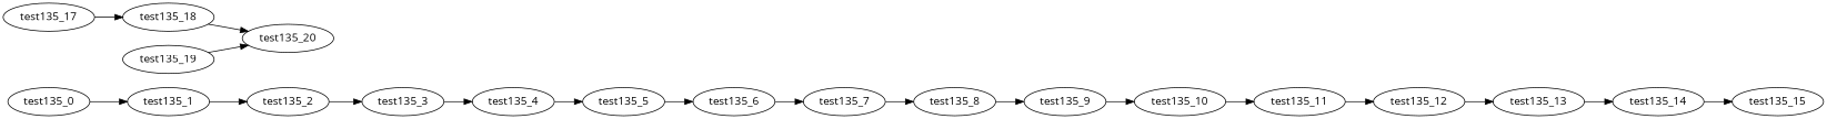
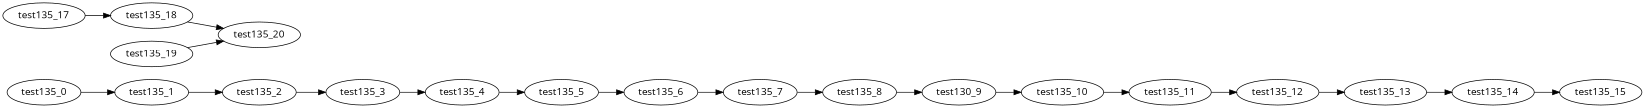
  digraph {
    fontname="Open Sans"
    rankdir=LR
    node [fontname="Open Sans"]
    edge [fontname="Open Sans"]
    test135_0
    test135_1
    test135_2
    test135_3
    test135_4
    test135_5
    test135_6
    test135_7
    test135_8
-   test135_9
+   test135_9 [label=test130_9]
    test135_10
    test135_11
    test135_12
    test135_13
    test135_14
    test135_15
    test135_17
    test135_18
    test135_20
    test135_19
    test135_0 -> test135_1
    test135_1 -> test135_2
    test135_2 -> test135_3
    test135_3 -> test135_4
    test135_4 -> test135_5
    test135_5 -> test135_6
    test135_6 -> test135_7
    test135_7 -> test135_8
    test135_8 -> test135_9
    test135_9 -> test135_10
    test135_10 -> test135_11
    test135_11 -> test135_12
    test135_12 -> test135_13
    test135_13 -> test135_14
    test135_14 -> test135_15
    test135_17 -> test135_18
    test135_18 -> test135_20
    test135_19 -> test135_20
  }
